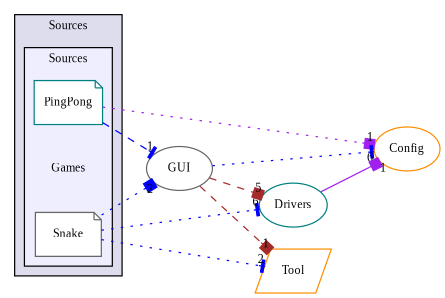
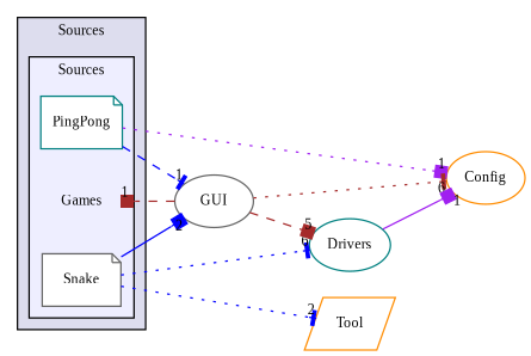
  digraph {
    compound=true
    rankdir=LR
    node [color=gray40 fontname=TimesNewRoman fontsize=10 shape=ellipse]
    edge [arrowhead=box color=blue headlabel=1 labeldistance=1.5 labelfontname=TimesNewRoman labelfontsize=10 style=dotted]
    n1 [label=Games shape=plaintext]
    n2 [color=teal fillcolor=white label=PingPong shape=note style=filled]
    n3 [fillcolor=white label=Snake shape=note style=filled]
    n4 [label=GUI]
    n5 [color=darkorange label=Config]
    n6 [color=teal label=Drivers]
    n7 [color=darkorange label=Tool shape=parallelogram]
    subgraph cluster_1 {
      bgcolor="#ddddee"
      fontname=TimesNewRoman
      fontsize=10
      label=Sources
      pencolor=black
      subgraph cluster_2 {
        bgcolor="#eeeeff"
        fontname=TimesNewRoman
        fontsize=10
        label=Sources
        pencolor=black
        n1
        n2
        n3
      }
    }
    n2 -> n4 [arrowhead=tee style=dashed]
    n2 -> n5 [color=purple]
-   n3 -> n4 [headlabel=2]
+   n3 -> n4 [headlabel=2 style=solid]
    n3 -> n6 [arrowhead=tee headlabel=6]
    n3 -> n7 [arrowhead=tee headlabel=2]
-   n4 -> n5 [arrowhead=tee headlabel=6]
+   n4 -> n5 [arrowhead=tee color=brown headlabel=6]
    n4 -> n6 [color=brown headlabel=5 style=dashed]
-   n4 -> n7 [color=brown style=dashed]
+   n4 -> n1 [color=brown style=dashed]
    n6 -> n5 [color=purple style=solid]
  }
